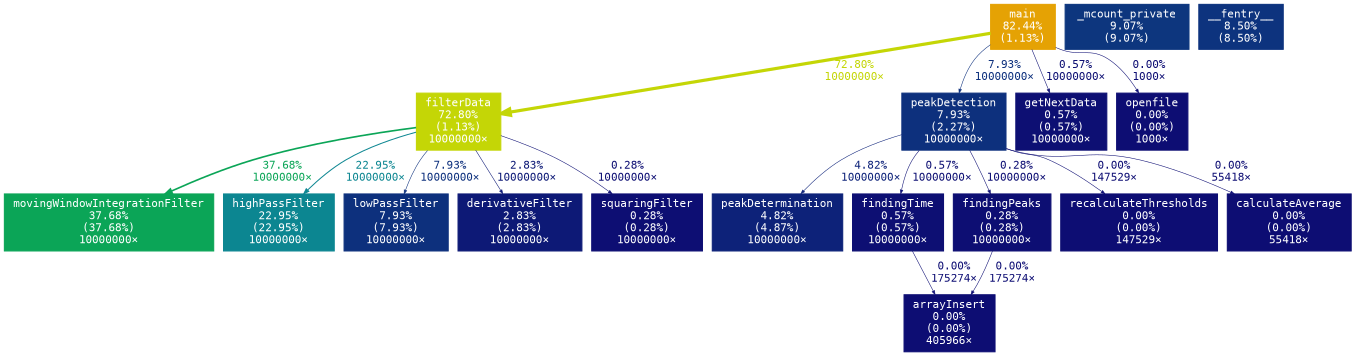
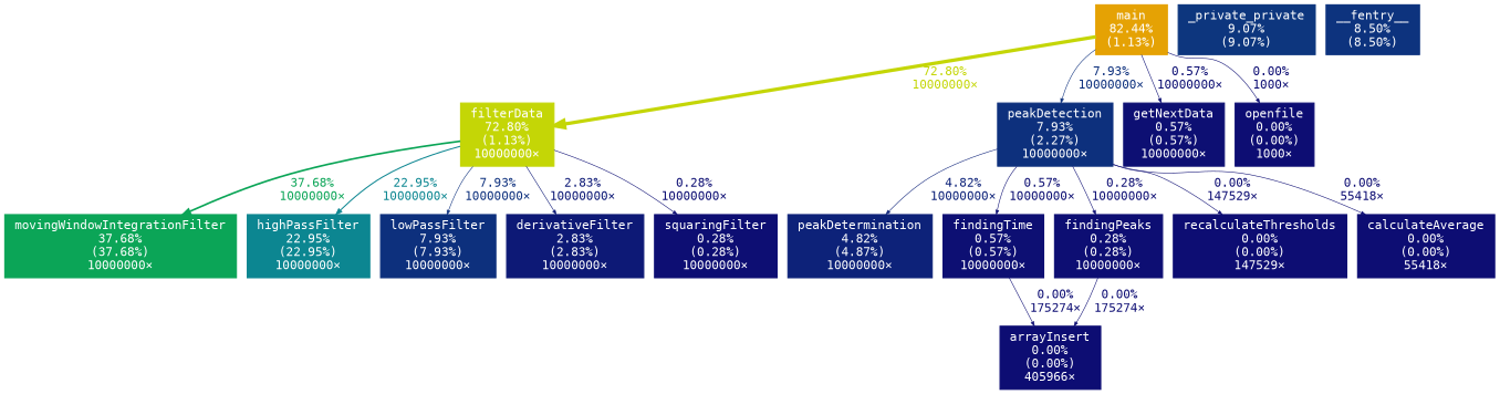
  digraph {
    fontname="DejaVu Sans Mono"
    nodesep=0.125
    ranksep=0.25
    node [color="#0d0d73" fontcolor="#ffffff" fontname="DejaVu Sans Mono" fontsize=10.00 shape=box style=filled]
    edge [arrowsize=0.35 color="#0d0d73" fontcolor="#0d0d73" fontname="DejaVu Sans Mono" fontsize=10.00 labeldistance=0.50 penwidth=0.50]
    n1 [color="#e5a204" height=0 label="main\n82.44%\n(1.13%)" width=0]
    n2 [color="#c4d606" height=0 label="filterData\n72.80%\n(1.13%)\n10000000×" width=0]
    n3 [color="#0d307d" height=0 label="peakDetection\n7.93%\n(2.27%)\n10000000×" width=0]
    n4 [color="#0d0f73" height=0 label="getNextData\n0.57%\n(0.57%)\n10000000×" width=0]
    n5 [height=0 label="openfile\n0.00%\n(0.00%)\n1000×" width=0]
    n6 [color="#0ba557" height=0 label="movingWindowIntegrationFilter\n37.68%\n(37.68%)\n10000000×" width=0]
    n7 [color="#0c8691" height=0 label="highPassFilter\n22.95%\n(22.95%)\n10000000×" width=0]
    n8 [color="#0d307d" height=0 label="lowPassFilter\n7.93%\n(7.93%)\n10000000×" width=0]
    n9 [color="#0d1976" height=0 label="derivativeFilter\n2.83%\n(2.83%)\n10000000×" width=0]
    n10 [color="#0d0e73" height=0 label="squaringFilter\n0.28%\n(0.28%)\n10000000×" width=0]
    n11 [color="#0d2279" height=0 label="peakDetermination\n4.82%\n(4.87%)\n10000000×" width=0]
    n12 [color="#0d0f73" height=0 label="findingTime\n0.57%\n(0.57%)\n10000000×" width=0]
    n13 [color="#0d0e73" height=0 label="findingPeaks\n0.28%\n(0.28%)\n10000000×" width=0]
    n14 [height=0 label="recalculateThresholds\n0.00%\n(0.00%)\n147529×" width=0]
    n15 [height=0 label="calculateAverage\n0.00%\n(0.00%)\n55418×" width=0]
    n16 [height=0 label="arrayInsert\n0.00%\n(0.00%)\n405966×" width=0]
-   n17 [color="#0d367e" height=0 label="_mcount_private\n9.07%\n(9.07%)" width=0]
+   n17 [color="#0d367e" height=0 label="_private_private\n9.07%\n(9.07%)" width=0]
    n18 [color="#0d337e" height=0 label="__fentry__\n8.50%\n(8.50%)" width=0]
    n1 -> n2 [arrowsize=0.85 color="#c4d606" fontcolor="#c4d606" label="72.80%\n10000000×" labeldistance=2.91 penwidth=2.91]
    n1 -> n3 [color="#0d307d" fontcolor="#0d307d" label="7.93%\n10000000×"]
    n1 -> n4 [color="#0d0f73" fontcolor="#0d0f73" label="0.57%\n10000000×"]
    n1 -> n5 [label="0.00%\n1000×"]
    n2 -> n6 [arrowsize=0.61 color="#0ba557" fontcolor="#0ba557" label="37.68%\n10000000×" labeldistance=1.51 penwidth=1.51]
    n2 -> n7 [arrowsize=0.48 color="#0c8691" fontcolor="#0c8691" label="22.95%\n10000000×" labeldistance=0.92 penwidth=0.92]
    n2 -> n8 [color="#0d307d" fontcolor="#0d307d" label="7.93%\n10000000×"]
    n2 -> n9 [color="#0d1976" fontcolor="#0d1976" label="2.83%\n10000000×"]
    n2 -> n10 [color="#0d0e73" fontcolor="#0d0e73" label="0.28%\n10000000×"]
    n3 -> n11 [color="#0d2279" fontcolor="#0d2279" label="4.82%\n10000000×"]
    n3 -> n12 [color="#0d0f73" fontcolor="#0d0f73" label="0.57%\n10000000×"]
    n3 -> n13 [color="#0d0e73" fontcolor="#0d0e73" label="0.28%\n10000000×"]
    n3 -> n14 [label="0.00%\n147529×"]
    n3 -> n15 [label="0.00%\n55418×"]
    n12 -> n16 [label="0.00%\n175274×"]
    n13 -> n16 [label="0.00%\n175274×"]
  }
